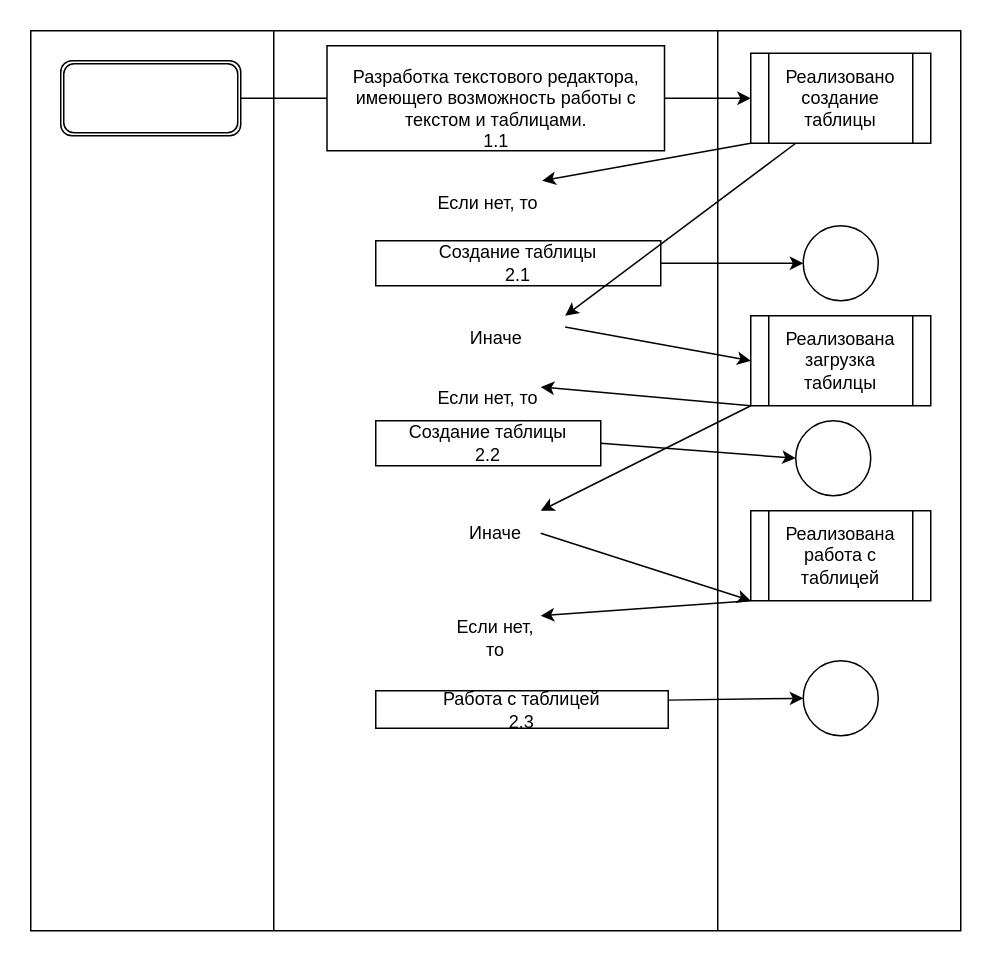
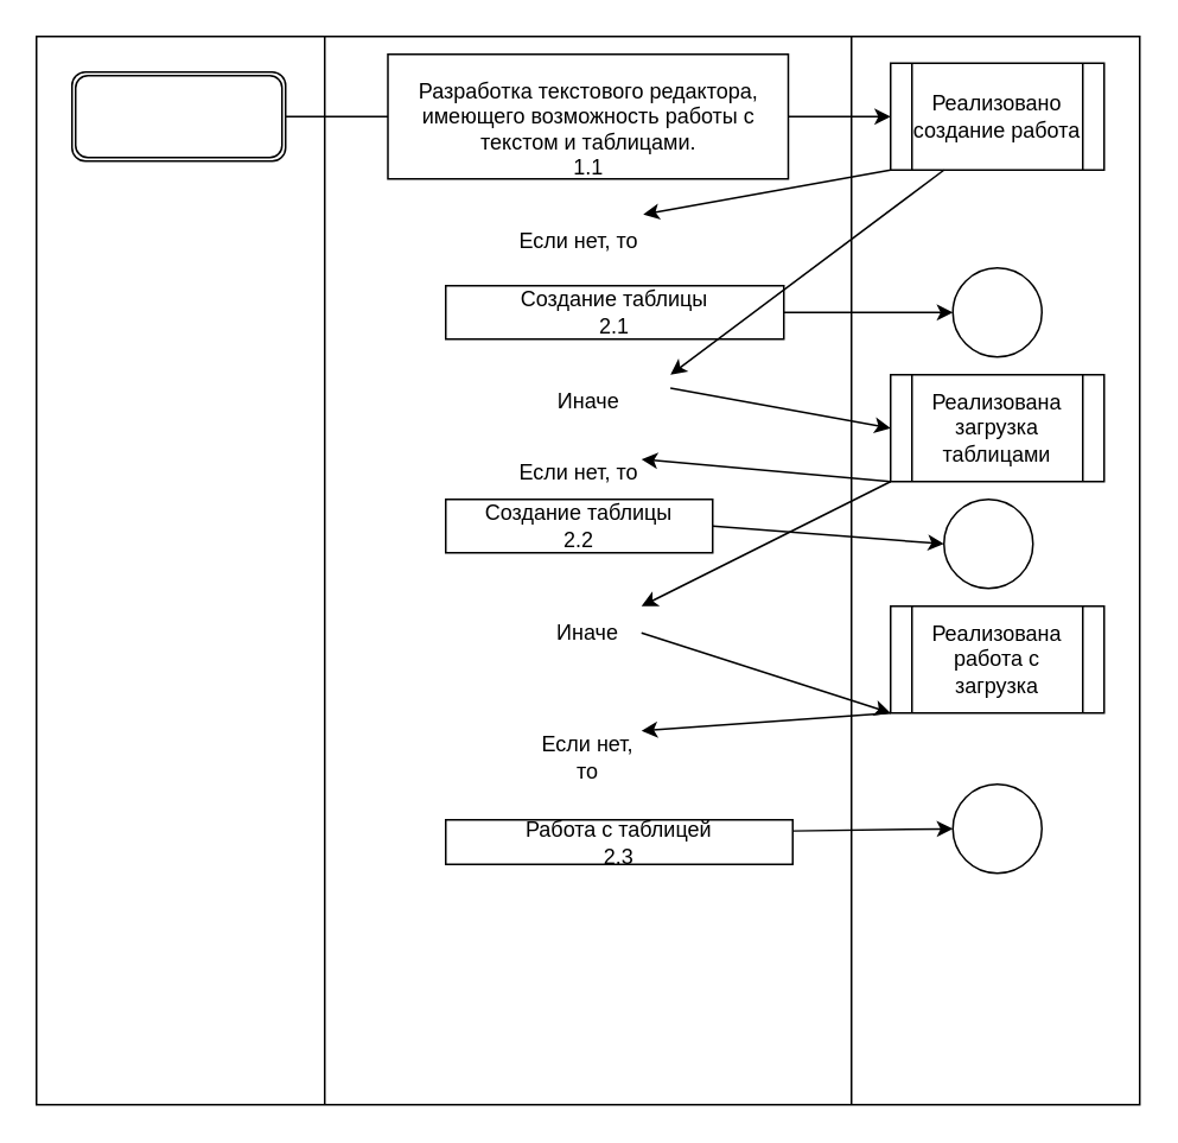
  <mxCell id="0" />
  <mxCell id="1" parent="0" />
  <mxCell id="2" value="" style="shape=process;whiteSpace=wrap;html=1;backgroundOutline=1;size=0.262;" parent="1" vertex="1"><mxGeometry x="20" y="20" width="620" height="600" as="geometry" /></mxCell>
  <mxCell id="3" value="" style="shape=ext;double=1;rounded=1;whiteSpace=wrap;html=1;" parent="1" vertex="1"><mxGeometry x="40" y="40" width="120" height="50" as="geometry" /></mxCell>
  <mxCell id="4" value="&lt;br&gt;&lt;div&gt;&lt;span&gt;Разработка текстового редактора, имеющего возможность работы с текстом и таблицами.&lt;br&gt;1.1&lt;br&gt;&lt;/span&gt;&lt;/div&gt;" style="rounded=0;whiteSpace=wrap;html=1;" parent="1" vertex="1"><mxGeometry x="217.5" y="30" width="225" height="70" as="geometry" /></mxCell>
- <mxCell id="5" value="Реализовано создание таблицы" style="shape=process;whiteSpace=wrap;html=1;backgroundOutline=1;" parent="1" vertex="1"><mxGeometry x="500" y="35" width="120" height="60" as="geometry" /></mxCell>
+ <mxCell id="5" value="Реализовано создание работа" style="shape=process;whiteSpace=wrap;html=1;backgroundOutline=1;" parent="1" vertex="1"><mxGeometry x="500" y="35" width="120" height="60" as="geometry" /></mxCell>
  <mxCell id="6" value="Если нет, то" style="text;html=1;strokeColor=none;fillColor=none;align=center;verticalAlign=middle;whiteSpace=wrap;rounded=0;" parent="1" vertex="1"><mxGeometry x="251.5" y="120" width="146" height="30" as="geometry" /></mxCell>
  <mxCell id="7" value="&lt;div&gt;Создание таблицы&lt;/div&gt;&lt;div&gt;2.1&lt;/div&gt;" style="rounded=0;whiteSpace=wrap;html=1;" parent="1" vertex="1"><mxGeometry x="250" y="160" width="190" height="30" as="geometry" /></mxCell>
- <mxCell id="8" value="Реализована загрузка табилцы" style="shape=process;whiteSpace=wrap;html=1;backgroundOutline=1;" parent="1" vertex="1"><mxGeometry x="500" y="210" width="120" height="60" as="geometry" /></mxCell>
+ <mxCell id="8" value="Реализована загрузка таблицами" style="shape=process;whiteSpace=wrap;html=1;backgroundOutline=1;" parent="1" vertex="1"><mxGeometry x="500" y="210" width="120" height="60" as="geometry" /></mxCell>
  <mxCell id="9" value="Иначе" style="text;html=1;strokeColor=none;fillColor=none;align=center;verticalAlign=middle;whiteSpace=wrap;rounded=0;" parent="1" vertex="1"><mxGeometry x="283.75" y="210" width="92.5" height="30" as="geometry" /></mxCell>
  <mxCell id="10" value="" style="endArrow=none;html=1;rounded=0;exitX=1;exitY=0.5;exitDx=0;exitDy=0;entryX=0;entryY=0.5;entryDx=0;entryDy=0;" parent="1" source="3" target="4" edge="1"><mxGeometry width="50" height="50" relative="1" as="geometry"><mxPoint x="190" y="70" as="sourcePoint" /><mxPoint x="240" y="20" as="targetPoint" /></mxGeometry></mxCell>
  <mxCell id="11" value="" style="endArrow=classic;html=1;rounded=0;exitX=1;exitY=0.5;exitDx=0;exitDy=0;entryX=0;entryY=0.5;entryDx=0;entryDy=0;" parent="1" source="4" target="5" edge="1"><mxGeometry width="50" height="50" relative="1" as="geometry"><mxPoint x="450" y="10" as="sourcePoint" /><mxPoint x="500" y="-40" as="targetPoint" /></mxGeometry></mxCell>
  <mxCell id="12" value="" style="endArrow=classic;html=1;rounded=0;entryX=0.75;entryY=0;entryDx=0;entryDy=0;exitX=0;exitY=1;exitDx=0;exitDy=0;" parent="1" source="5" target="6" edge="1"><mxGeometry width="50" height="50" relative="1" as="geometry"><mxPoint x="440" y="120" as="sourcePoint" /><mxPoint x="490" y="70" as="targetPoint" /></mxGeometry></mxCell>
  <mxCell id="13" value="" style="endArrow=classic;html=1;rounded=0;entryX=1;entryY=0;entryDx=0;entryDy=0;exitX=0.25;exitY=1;exitDx=0;exitDy=0;" parent="1" source="5" target="9" edge="1"><mxGeometry width="50" height="50" relative="1" as="geometry"><mxPoint x="500" y="90" as="sourcePoint" /><mxPoint x="430" y="310" as="targetPoint" /></mxGeometry></mxCell>
  <mxCell id="14" value="" style="endArrow=classic;html=1;rounded=0;exitX=1;exitY=0.25;exitDx=0;exitDy=0;entryX=0;entryY=0.5;entryDx=0;entryDy=0;" parent="1" source="9" target="8" edge="1"><mxGeometry width="50" height="50" relative="1" as="geometry"><mxPoint x="480" y="290" as="sourcePoint" /><mxPoint x="530" y="240" as="targetPoint" /></mxGeometry></mxCell>
  <mxCell id="15" value="Если нет, то" style="text;html=1;strokeColor=none;fillColor=none;align=center;verticalAlign=middle;whiteSpace=wrap;rounded=0;" parent="1" vertex="1"><mxGeometry x="290" y="250" width="70" height="30" as="geometry" /></mxCell>
  <mxCell id="16" value="" style="endArrow=classic;html=1;rounded=0;exitX=0;exitY=1;exitDx=0;exitDy=0;entryX=1;entryY=0.25;entryDx=0;entryDy=0;" parent="1" source="8" target="15" edge="1"><mxGeometry width="50" height="50" relative="1" as="geometry"><mxPoint x="410" y="340" as="sourcePoint" /><mxPoint x="460" y="290" as="targetPoint" /></mxGeometry></mxCell>
  <mxCell id="17" value="&lt;div&gt;Создание таблицы&lt;/div&gt;&lt;div&gt;2.2&lt;br&gt;&lt;/div&gt;" style="rounded=0;whiteSpace=wrap;html=1;" parent="1" vertex="1"><mxGeometry x="250" y="280" width="150" height="30" as="geometry" /></mxCell>
  <mxCell id="18" value="Иначе" style="text;html=1;strokeColor=none;fillColor=none;align=center;verticalAlign=middle;whiteSpace=wrap;rounded=0;" parent="1" vertex="1"><mxGeometry x="300" y="340" width="60" height="30" as="geometry" /></mxCell>
  <mxCell id="19" value="" style="endArrow=classic;html=1;rounded=0;entryX=1;entryY=0;entryDx=0;entryDy=0;startArrow=none;" parent="1" target="18" edge="1"><mxGeometry width="50" height="50" relative="1" as="geometry"><mxPoint x="500" y="270" as="sourcePoint" /><mxPoint x="520" y="430" as="targetPoint" /></mxGeometry></mxCell>
- <mxCell id="20" value="Реализована работа с таблицей" style="shape=process;whiteSpace=wrap;html=1;backgroundOutline=1;" parent="1" vertex="1"><mxGeometry x="500" y="340" width="120" height="60" as="geometry" /></mxCell>
+ <mxCell id="20" value="Реализована работа с загрузка" style="shape=process;whiteSpace=wrap;html=1;backgroundOutline=1;" parent="1" vertex="1"><mxGeometry x="500" y="340" width="120" height="60" as="geometry" /></mxCell>
  <mxCell id="21" value="" style="endArrow=classic;html=1;rounded=0;exitX=1;exitY=0.5;exitDx=0;exitDy=0;entryX=0;entryY=1;entryDx=0;entryDy=0;" parent="1" source="18" target="20" edge="1"><mxGeometry width="50" height="50" relative="1" as="geometry"><mxPoint x="430" y="430" as="sourcePoint" /><mxPoint x="480" y="380" as="targetPoint" /></mxGeometry></mxCell>
  <mxCell id="22" value="Если нет, то" style="text;html=1;strokeColor=none;fillColor=none;align=center;verticalAlign=middle;whiteSpace=wrap;rounded=0;" parent="1" vertex="1"><mxGeometry x="300" y="410" width="60" height="30" as="geometry" /></mxCell>
  <mxCell id="23" value="Работа с таблицей&lt;br&gt;2.3" style="rounded=0;whiteSpace=wrap;html=1;" parent="1" vertex="1"><mxGeometry x="250" y="460" width="195" height="25" as="geometry" /></mxCell>
  <mxCell id="24" value="" style="endArrow=classic;html=1;rounded=0;entryX=1;entryY=0;entryDx=0;entryDy=0;exitX=0;exitY=1;exitDx=0;exitDy=0;" parent="1" source="20" target="22" edge="1"><mxGeometry width="50" height="50" relative="1" as="geometry"><mxPoint x="540" y="420" as="sourcePoint" /><mxPoint x="590" y="370" as="targetPoint" /></mxGeometry></mxCell>
  <mxCell id="25" value="" style="endArrow=classic;html=1;rounded=0;exitX=1;exitY=0.25;exitDx=0;exitDy=0;entryX=0;entryY=0.5;entryDx=0;entryDy=0;" edge="1" parent="1" source="23" target="26"><mxGeometry width="50" height="50" relative="1" as="geometry"><mxPoint x="490" y="440" as="sourcePoint" /><mxPoint x="540" y="390" as="targetPoint" /></mxGeometry></mxCell>
  <mxCell id="26" value="" style="ellipse;whiteSpace=wrap;html=1;aspect=fixed;" vertex="1" parent="1"><mxGeometry x="535" y="440" width="50" height="50" as="geometry" /></mxCell>
  <mxCell id="27" value="" style="ellipse;whiteSpace=wrap;html=1;aspect=fixed;" vertex="1" parent="1"><mxGeometry x="535" y="150" width="50" height="50" as="geometry" /></mxCell>
  <mxCell id="28" value="" style="ellipse;whiteSpace=wrap;html=1;aspect=fixed;" vertex="1" parent="1"><mxGeometry x="530" y="280" width="50" height="50" as="geometry" /></mxCell>
  <mxCell id="29" value="" style="endArrow=classic;html=1;rounded=0;exitX=1;exitY=0.5;exitDx=0;exitDy=0;entryX=0;entryY=0.5;entryDx=0;entryDy=0;" edge="1" parent="1" source="17" target="28"><mxGeometry width="50" height="50" relative="1" as="geometry"><mxPoint x="510" y="320" as="sourcePoint" /><mxPoint x="560" y="270" as="targetPoint" /></mxGeometry></mxCell>
  <mxCell id="30" value="" style="endArrow=classic;html=1;rounded=0;exitX=1;exitY=0.5;exitDx=0;exitDy=0;entryX=0;entryY=0.5;entryDx=0;entryDy=0;" edge="1" parent="1" source="7" target="27"><mxGeometry width="50" height="50" relative="1" as="geometry"><mxPoint x="470" y="200" as="sourcePoint" /><mxPoint x="520" y="150" as="targetPoint" /></mxGeometry></mxCell>
